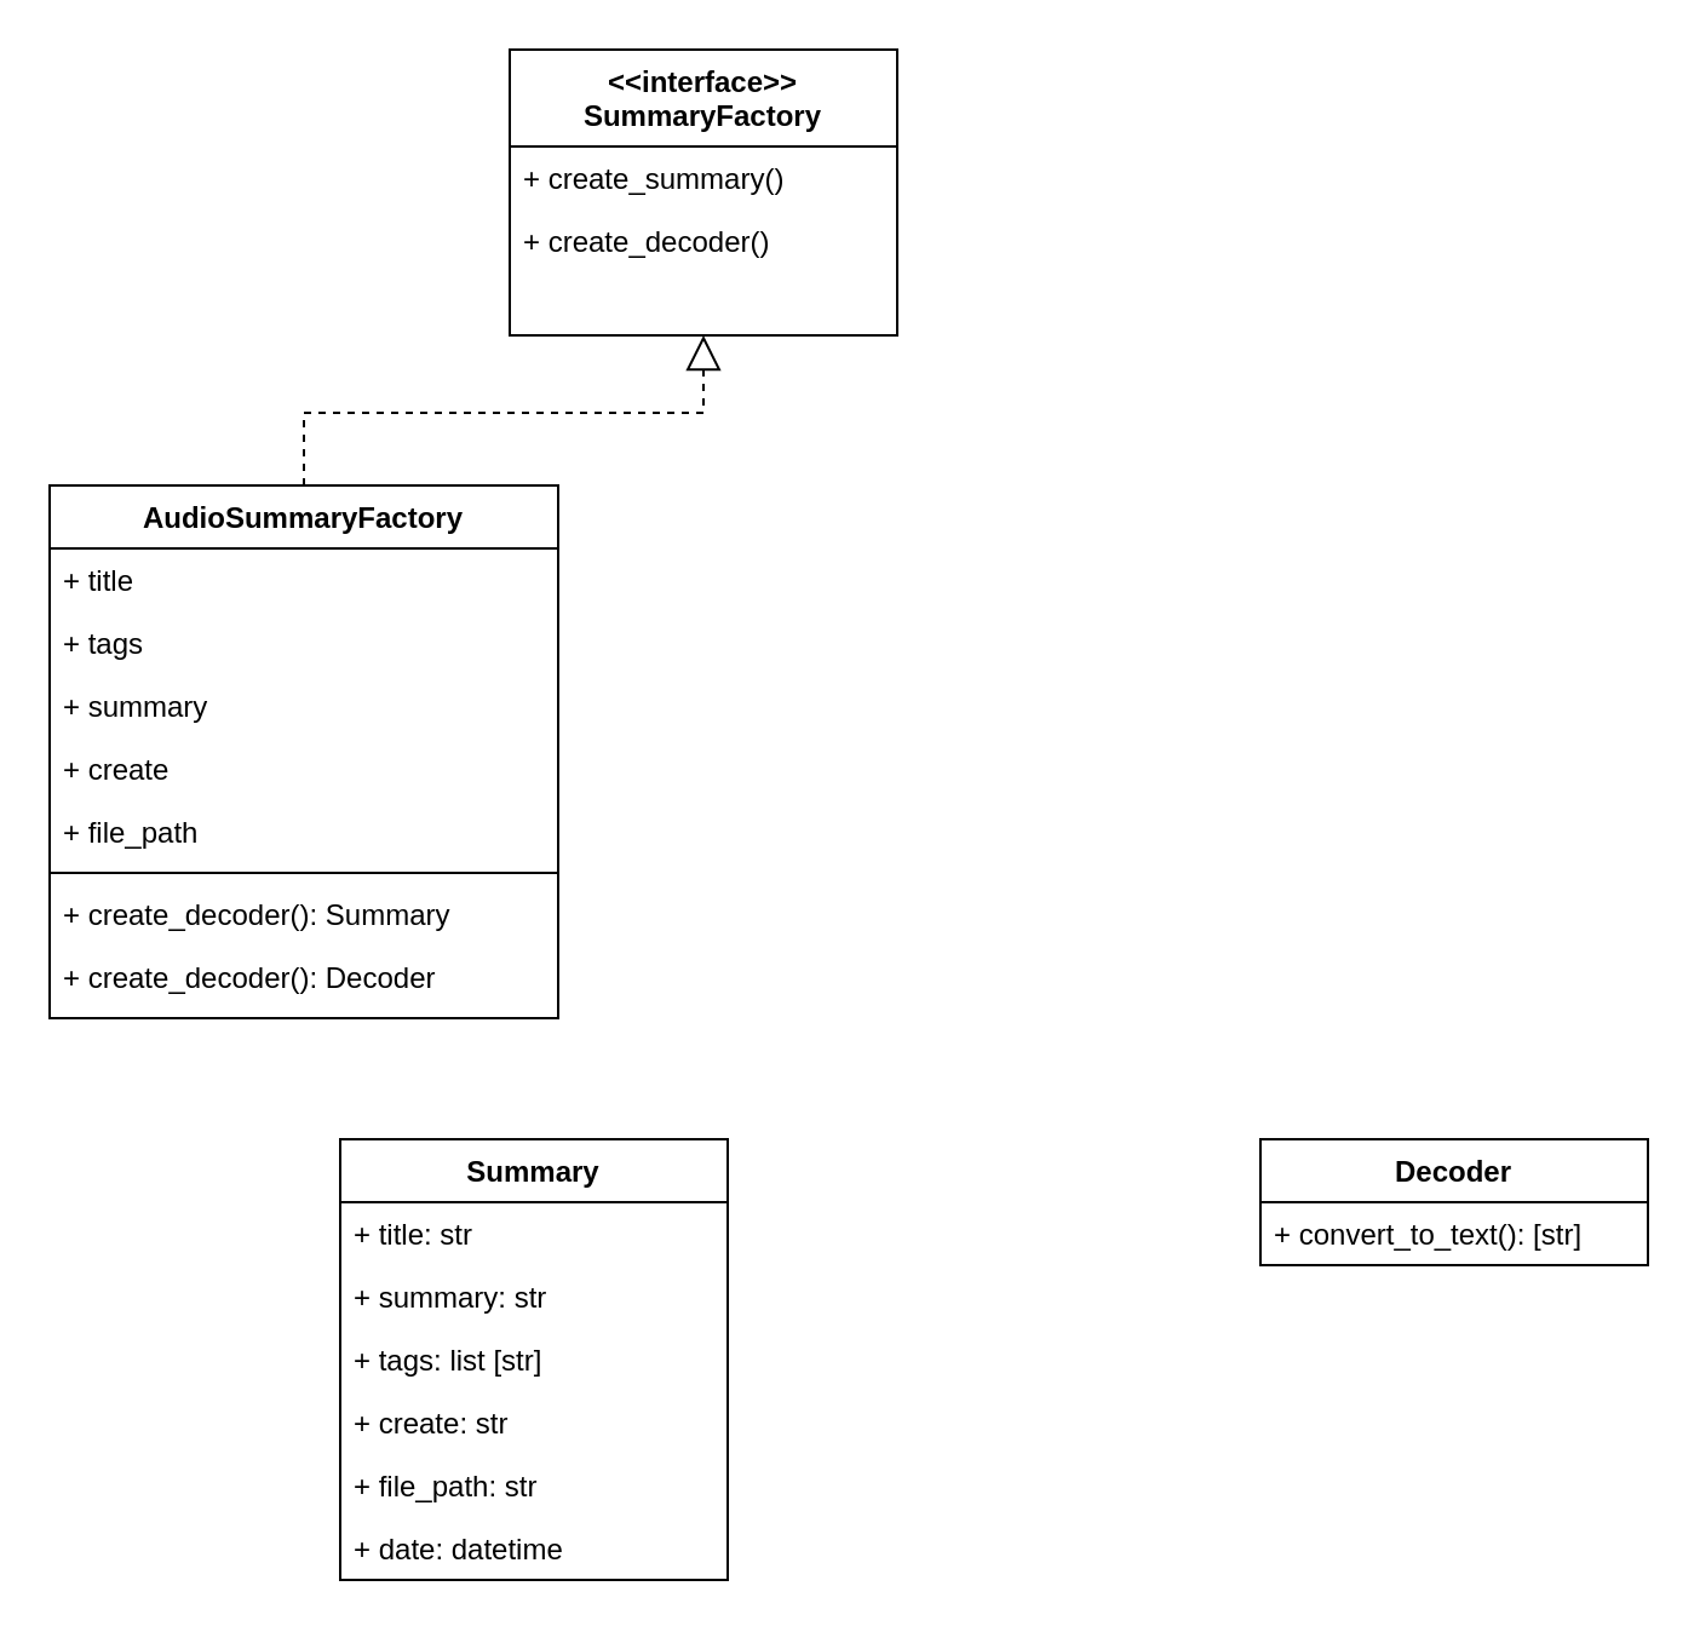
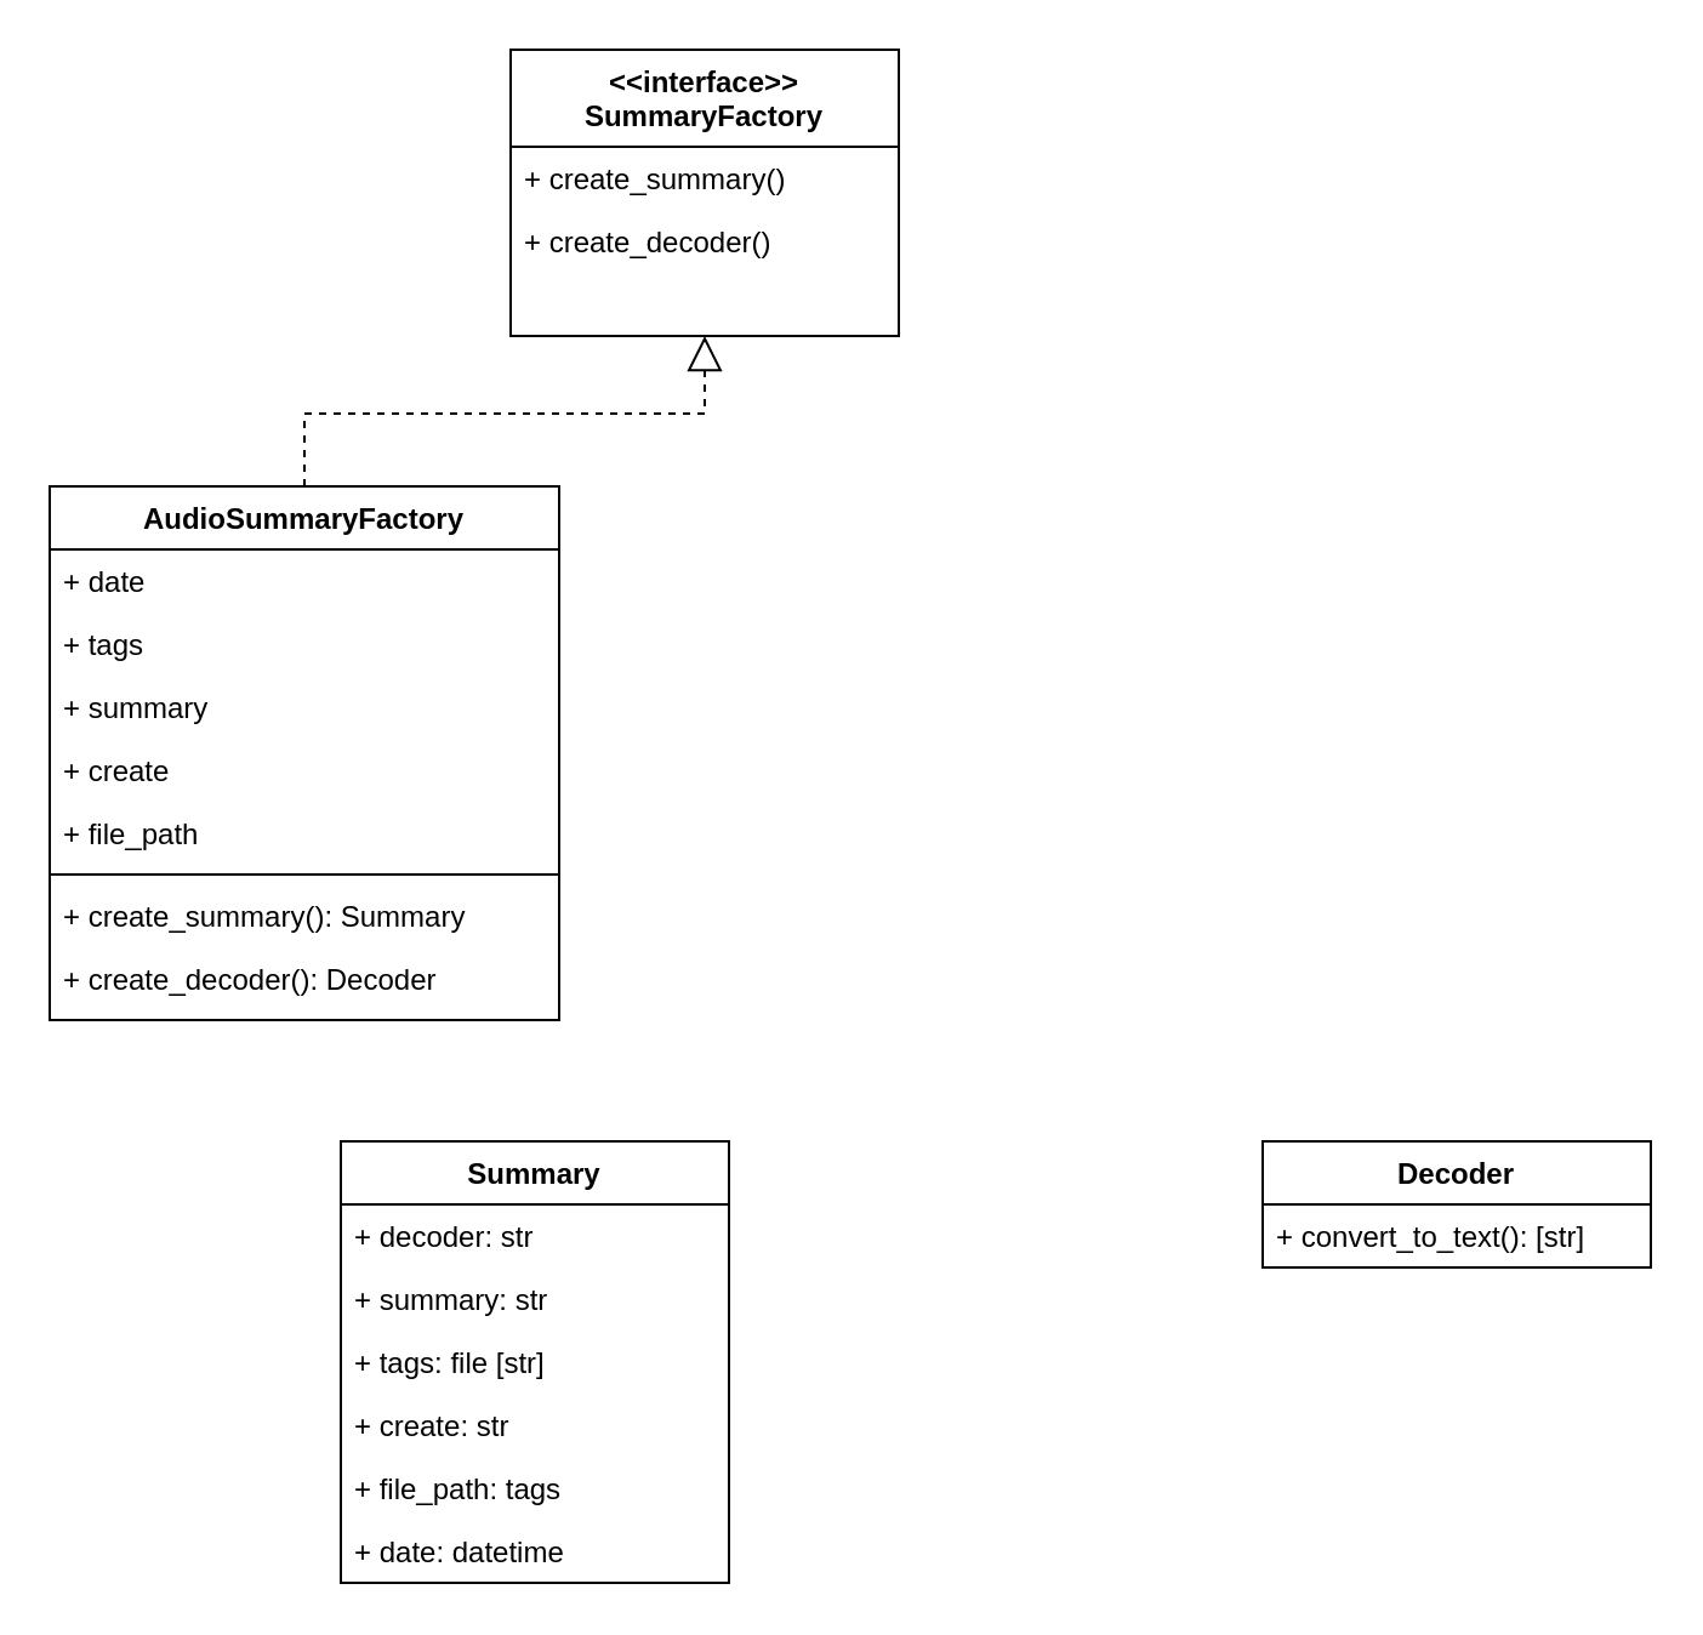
  <mxCell id="0" />
  <mxCell id="1" parent="0" />
  <mxCell id="2" value="AudioSummaryFactory" style="swimlane;fontStyle=1;align=center;verticalAlign=top;childLayout=stackLayout;horizontal=1;startSize=26;horizontalStack=0;resizeParent=1;resizeLast=0;collapsible=1;marginBottom=0;rounded=0;shadow=0;strokeWidth=1;" parent="1" vertex="1"><mxGeometry x="20" y="200" width="210" height="220" as="geometry"><mxRectangle x="550" y="140" width="160" height="26" as="alternateBounds" /></mxGeometry></mxCell>
- <mxCell id="3" value="+ title    " style="text;align=left;verticalAlign=top;spacingLeft=4;spacingRight=4;overflow=hidden;rotatable=0;points=[[0,0.5],[1,0.5]];portConstraint=eastwest;" parent="2" vertex="1"><mxGeometry y="26" width="210" height="26" as="geometry" /></mxCell>
+ <mxCell id="3" value="+ date    " style="text;align=left;verticalAlign=top;spacingLeft=4;spacingRight=4;overflow=hidden;rotatable=0;points=[[0,0.5],[1,0.5]];portConstraint=eastwest;" parent="2" vertex="1"><mxGeometry y="26" width="210" height="26" as="geometry" /></mxCell>
  <mxCell id="4" value="+ tags" style="text;align=left;verticalAlign=top;spacingLeft=4;spacingRight=4;overflow=hidden;rotatable=0;points=[[0,0.5],[1,0.5]];portConstraint=eastwest;rounded=0;shadow=0;html=0;" parent="2" vertex="1"><mxGeometry y="52" width="210" height="26" as="geometry" /></mxCell>
  <mxCell id="5" value="+ summary" style="text;align=left;verticalAlign=top;spacingLeft=4;spacingRight=4;overflow=hidden;rotatable=0;points=[[0,0.5],[1,0.5]];portConstraint=eastwest;rounded=0;shadow=0;html=0;" vertex="1" parent="2"><mxGeometry y="78" width="210" height="26" as="geometry" /></mxCell>
  <mxCell id="6" value="+ create" style="text;align=left;verticalAlign=top;spacingLeft=4;spacingRight=4;overflow=hidden;rotatable=0;points=[[0,0.5],[1,0.5]];portConstraint=eastwest;rounded=0;shadow=0;html=0;" vertex="1" parent="2"><mxGeometry y="104" width="210" height="26" as="geometry" /></mxCell>
  <mxCell id="7" value="+ file_path" style="text;align=left;verticalAlign=top;spacingLeft=4;spacingRight=4;overflow=hidden;rotatable=0;points=[[0,0.5],[1,0.5]];portConstraint=eastwest;rounded=0;shadow=0;html=0;" vertex="1" parent="2"><mxGeometry y="130" width="210" height="26" as="geometry" /></mxCell>
  <mxCell id="8" value="" style="line;html=1;strokeWidth=1;align=left;verticalAlign=middle;spacingTop=-1;spacingLeft=3;spacingRight=3;rotatable=0;labelPosition=right;points=[];portConstraint=eastwest;" parent="2" vertex="1"><mxGeometry y="156" width="210" height="8" as="geometry" /></mxCell>
- <mxCell id="9" value="+ create_decoder(): Summary" style="text;align=left;verticalAlign=top;spacingLeft=4;spacingRight=4;overflow=hidden;rotatable=0;points=[[0,0.5],[1,0.5]];portConstraint=eastwest;" parent="2" vertex="1"><mxGeometry y="164" width="210" height="26" as="geometry" /></mxCell>
+ <mxCell id="9" value="+ create_summary(): Summary" style="text;align=left;verticalAlign=top;spacingLeft=4;spacingRight=4;overflow=hidden;rotatable=0;points=[[0,0.5],[1,0.5]];portConstraint=eastwest;" parent="2" vertex="1"><mxGeometry y="164" width="210" height="26" as="geometry" /></mxCell>
  <mxCell id="10" value="+ create_decoder(): Decoder" style="text;align=left;verticalAlign=top;spacingLeft=4;spacingRight=4;overflow=hidden;rotatable=0;points=[[0,0.5],[1,0.5]];portConstraint=eastwest;" vertex="1" parent="2"><mxGeometry y="190" width="210" height="26" as="geometry" /></mxCell>
  <mxCell id="11" value="&lt;&lt;interface&gt;&gt;&#10;SummaryFactory&#10;" style="swimlane;fontStyle=1;align=center;verticalAlign=top;childLayout=stackLayout;horizontal=1;startSize=40;horizontalStack=0;resizeParent=1;resizeLast=0;collapsible=1;marginBottom=0;rounded=0;shadow=0;strokeWidth=1;" vertex="1" parent="1"><mxGeometry x="210" width="160" height="118" as="geometry" y="20"><mxRectangle x="550" y="140" width="160" height="26" as="alternateBounds" /></mxGeometry></mxCell>
  <mxCell id="12" value="+ create_summary()" style="text;align=left;verticalAlign=top;spacingLeft=4;spacingRight=4;overflow=hidden;rotatable=0;points=[[0,0.5],[1,0.5]];portConstraint=eastwest;" vertex="1" parent="11"><mxGeometry y="40" width="160" height="26" as="geometry" /></mxCell>
  <mxCell id="13" value="+ create_decoder()" style="text;align=left;verticalAlign=top;spacingLeft=4;spacingRight=4;overflow=hidden;rotatable=0;points=[[0,0.5],[1,0.5]];portConstraint=eastwest;rounded=0;shadow=0;html=0;" vertex="1" parent="11"><mxGeometry y="66" width="160" height="26" as="geometry" /></mxCell>
  <mxCell id="14" value="" style="endArrow=block;dashed=1;endFill=0;endSize=12;html=1;rounded=0;exitX=0.5;exitY=0;exitDx=0;exitDy=0;entryX=0.5;entryY=1;entryDx=0;entryDy=0;" edge="1" parent="1" source="2" target="11"><mxGeometry width="160" relative="1" as="geometry"><mxPoint x="200" y="160" as="sourcePoint" /><mxPoint x="360" y="160" as="targetPoint" /><Array as="points"><mxPoint x="125" y="170" /><mxPoint x="290" y="170" /></Array></mxGeometry></mxCell>
  <mxCell id="15" value="Summary" style="swimlane;fontStyle=1;align=center;verticalAlign=top;childLayout=stackLayout;horizontal=1;startSize=26;horizontalStack=0;resizeParent=1;resizeParentMax=0;resizeLast=0;collapsible=1;marginBottom=0;whiteSpace=wrap;html=1;" vertex="1" parent="1"><mxGeometry x="140" y="470" width="160" height="182" as="geometry" /></mxCell>
- <mxCell id="16" value="+ title: str" style="text;strokeColor=none;fillColor=none;align=left;verticalAlign=top;spacingLeft=4;spacingRight=4;overflow=hidden;rotatable=0;points=[[0,0.5],[1,0.5]];portConstraint=eastwest;whiteSpace=wrap;html=1;" vertex="1" parent="15"><mxGeometry y="26" width="160" height="26" as="geometry" /></mxCell>
+ <mxCell id="16" value="+ decoder: str" style="text;strokeColor=none;fillColor=none;align=left;verticalAlign=top;spacingLeft=4;spacingRight=4;overflow=hidden;rotatable=0;points=[[0,0.5],[1,0.5]];portConstraint=eastwest;whiteSpace=wrap;html=1;" vertex="1" parent="15"><mxGeometry y="26" width="160" height="26" as="geometry" /></mxCell>
  <mxCell id="17" value="+ summary: str" style="text;strokeColor=none;fillColor=none;align=left;verticalAlign=top;spacingLeft=4;spacingRight=4;overflow=hidden;rotatable=0;points=[[0,0.5],[1,0.5]];portConstraint=eastwest;whiteSpace=wrap;html=1;" vertex="1" parent="15"><mxGeometry y="52" width="160" height="26" as="geometry" /></mxCell>
- <mxCell id="18" value="+ tags: list [str]" style="text;strokeColor=none;fillColor=none;align=left;verticalAlign=top;spacingLeft=4;spacingRight=4;overflow=hidden;rotatable=0;points=[[0,0.5],[1,0.5]];portConstraint=eastwest;whiteSpace=wrap;html=1;" vertex="1" parent="15"><mxGeometry y="78" width="160" height="26" as="geometry" /></mxCell>
+ <mxCell id="18" value="+ tags: file [str]" style="text;strokeColor=none;fillColor=none;align=left;verticalAlign=top;spacingLeft=4;spacingRight=4;overflow=hidden;rotatable=0;points=[[0,0.5],[1,0.5]];portConstraint=eastwest;whiteSpace=wrap;html=1;" vertex="1" parent="15"><mxGeometry y="78" width="160" height="26" as="geometry" /></mxCell>
  <mxCell id="19" value="+ create: str" style="text;strokeColor=none;fillColor=none;align=left;verticalAlign=top;spacingLeft=4;spacingRight=4;overflow=hidden;rotatable=0;points=[[0,0.5],[1,0.5]];portConstraint=eastwest;whiteSpace=wrap;html=1;" vertex="1" parent="15"><mxGeometry y="104" width="160" height="26" as="geometry" /></mxCell>
- <mxCell id="20" value="+ file_path: str" style="text;strokeColor=none;fillColor=none;align=left;verticalAlign=top;spacingLeft=4;spacingRight=4;overflow=hidden;rotatable=0;points=[[0,0.5],[1,0.5]];portConstraint=eastwest;whiteSpace=wrap;html=1;" vertex="1" parent="15"><mxGeometry y="130" width="160" height="26" as="geometry" /></mxCell>
+ <mxCell id="20" value="+ file_path: tags" style="text;strokeColor=none;fillColor=none;align=left;verticalAlign=top;spacingLeft=4;spacingRight=4;overflow=hidden;rotatable=0;points=[[0,0.5],[1,0.5]];portConstraint=eastwest;whiteSpace=wrap;html=1;" vertex="1" parent="15"><mxGeometry y="130" width="160" height="26" as="geometry" /></mxCell>
  <mxCell id="21" value="+ date: datetime" style="text;strokeColor=none;fillColor=none;align=left;verticalAlign=top;spacingLeft=4;spacingRight=4;overflow=hidden;rotatable=0;points=[[0,0.5],[1,0.5]];portConstraint=eastwest;whiteSpace=wrap;html=1;" vertex="1" parent="15"><mxGeometry y="156" width="160" height="26" as="geometry" /></mxCell>
  <mxCell id="22" value="Decoder" style="swimlane;fontStyle=1;align=center;verticalAlign=top;childLayout=stackLayout;horizontal=1;startSize=26;horizontalStack=0;resizeParent=1;resizeParentMax=0;resizeLast=0;collapsible=1;marginBottom=0;whiteSpace=wrap;html=1;" vertex="1" parent="1"><mxGeometry x="520" y="470" width="160" height="52" as="geometry" /></mxCell>
  <mxCell id="23" value="+ convert_to_text(): [str]" style="text;strokeColor=none;fillColor=none;align=left;verticalAlign=top;spacingLeft=4;spacingRight=4;overflow=hidden;rotatable=0;points=[[0,0.5],[1,0.5]];portConstraint=eastwest;whiteSpace=wrap;html=1;" vertex="1" parent="22"><mxGeometry y="26" width="160" height="26" as="geometry" /></mxCell>
